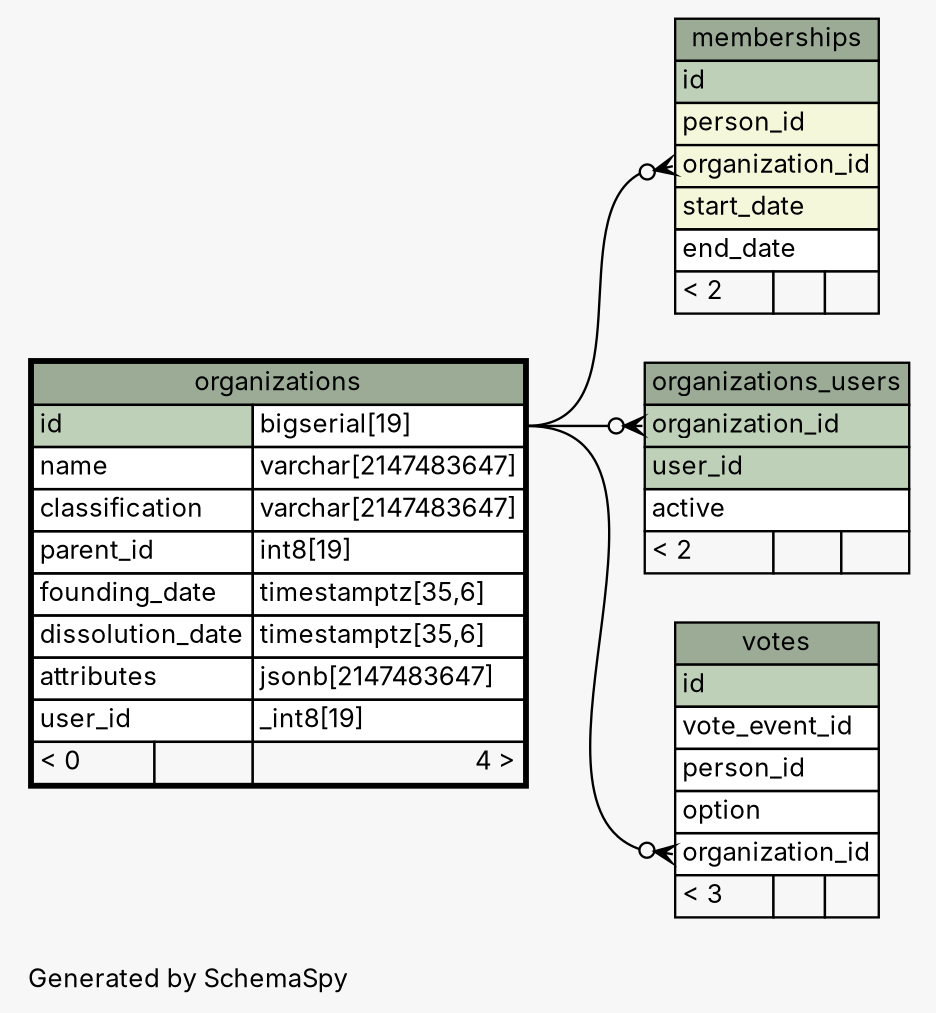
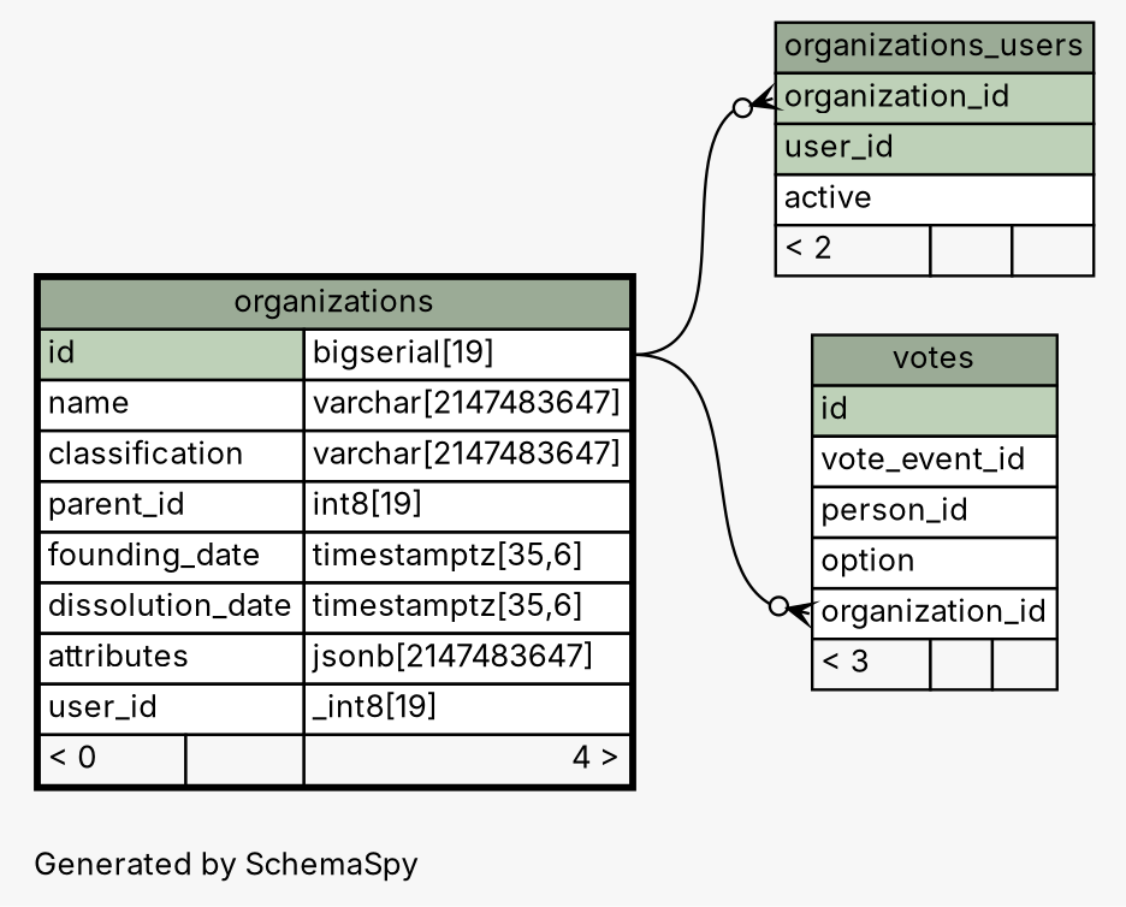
  digraph {
    bgcolor="#f7f7f7"
    fontname=Inter
    fontsize=11
    label="\nGenerated by SchemaSpy"
    labeljust=l
    nodesep=0.18
    rankdir=RL
    ranksep=0.46
    node [fontname=Inter fontsize=11 shape=plaintext]
    edge [arrowhead=none arrowsize=0.8 arrowtail=crowodot dir=back fontname=Inter headport="id.type:e" tailport="organization_id:w"]
-   n1 [label=<     <TABLE BORDER="0" CELLBORDER="1" CELLSPACING="0" BGCOLOR="#ffffff">       <TR><TD COLSPAN="3" BGCOLOR="#9bab96" ALIGN="CENTER">memberships</TD></TR>       <TR><TD PORT="id" COLSPAN="3" BGCOLOR="#bed1b8" ALIGN="LEFT">id</TD></TR>       <TR><TD PORT="person_id" COLSPAN="3" BGCOLOR="#f4f7da" ALIGN="LEFT">person_id</TD></TR>       <TR><TD PORT="organization_id" COLSPAN="3" BGCOLOR="#f4f7da" ALIGN="LEFT">organization_id</TD></TR>       <TR><TD PORT="start_date" COLSPAN="3" BGCOLOR="#f4f7da" ALIGN="LEFT">start_date</TD></TR>       <TR><TD PORT="end_date" COLSPAN="3" ALIGN="LEFT">end_date</TD></TR>       <TR><TD ALIGN="LEFT" BGCOLOR="#f7f7f7">&lt; 2</TD><TD ALIGN="RIGHT" BGCOLOR="#f7f7f7">  </TD><TD ALIGN="RIGHT" BGCOLOR="#f7f7f7">  </TD></TR>     </TABLE>>]
    n2 [label=<     <TABLE BORDER="2" CELLBORDER="1" CELLSPACING="0" BGCOLOR="#ffffff">       <TR><TD COLSPAN="3" BGCOLOR="#9bab96" ALIGN="CENTER">organizations</TD></TR>       <TR><TD PORT="id" COLSPAN="2" BGCOLOR="#bed1b8" ALIGN="LEFT">id</TD><TD PORT="id.type" ALIGN="LEFT">bigserial[19]</TD></TR>       <TR><TD PORT="name" COLSPAN="2" ALIGN="LEFT">name</TD><TD PORT="name.type" ALIGN="LEFT">varchar[2147483647]</TD></TR>       <TR><TD PORT="classification" COLSPAN="2" ALIGN="LEFT">classification</TD><TD PORT="classification.type" ALIGN="LEFT">varchar[2147483647]</TD></TR>       <TR><TD PORT="parent_id" COLSPAN="2" ALIGN="LEFT">parent_id</TD><TD PORT="parent_id.type" ALIGN="LEFT">int8[19]</TD></TR>       <TR><TD PORT="founding_date" COLSPAN="2" ALIGN="LEFT">founding_date</TD><TD PORT="founding_date.type" ALIGN="LEFT">timestamptz[35,6]</TD></TR>       <TR><TD PORT="dissolution_date" COLSPAN="2" ALIGN="LEFT">dissolution_date</TD><TD PORT="dissolution_date.type" ALIGN="LEFT">timestamptz[35,6]</TD></TR>       <TR><TD PORT="attributes" COLSPAN="2" ALIGN="LEFT">attributes</TD><TD PORT="attributes.type" ALIGN="LEFT">jsonb[2147483647]</TD></TR>       <TR><TD PORT="user_id" COLSPAN="2" ALIGN="LEFT">user_id</TD><TD PORT="user_id.type" ALIGN="LEFT">_int8[19]</TD></TR>       <TR><TD ALIGN="LEFT" BGCOLOR="#f7f7f7">&lt; 0</TD><TD ALIGN="RIGHT" BGCOLOR="#f7f7f7">  </TD><TD ALIGN="RIGHT" BGCOLOR="#f7f7f7">4 &gt;</TD></TR>     </TABLE>>]
    n3 [label=<     <TABLE BORDER="0" CELLBORDER="1" CELLSPACING="0" BGCOLOR="#ffffff">       <TR><TD COLSPAN="3" BGCOLOR="#9bab96" ALIGN="CENTER">organizations_users</TD></TR>       <TR><TD PORT="organization_id" COLSPAN="3" BGCOLOR="#bed1b8" ALIGN="LEFT">organization_id</TD></TR>       <TR><TD PORT="user_id" COLSPAN="3" BGCOLOR="#bed1b8" ALIGN="LEFT">user_id</TD></TR>       <TR><TD PORT="active" COLSPAN="3" ALIGN="LEFT">active</TD></TR>       <TR><TD ALIGN="LEFT" BGCOLOR="#f7f7f7">&lt; 2</TD><TD ALIGN="RIGHT" BGCOLOR="#f7f7f7">  </TD><TD ALIGN="RIGHT" BGCOLOR="#f7f7f7">  </TD></TR>     </TABLE>>]
    n4 [label=<     <TABLE BORDER="0" CELLBORDER="1" CELLSPACING="0" BGCOLOR="#ffffff">       <TR><TD COLSPAN="3" BGCOLOR="#9bab96" ALIGN="CENTER">votes</TD></TR>       <TR><TD PORT="id" COLSPAN="3" BGCOLOR="#bed1b8" ALIGN="LEFT">id</TD></TR>       <TR><TD PORT="vote_event_id" COLSPAN="3" ALIGN="LEFT">vote_event_id</TD></TR>       <TR><TD PORT="person_id" COLSPAN="3" ALIGN="LEFT">person_id</TD></TR>       <TR><TD PORT="option" COLSPAN="3" ALIGN="LEFT">option</TD></TR>       <TR><TD PORT="organization_id" COLSPAN="3" ALIGN="LEFT">organization_id</TD></TR>       <TR><TD ALIGN="LEFT" BGCOLOR="#f7f7f7">&lt; 3</TD><TD ALIGN="RIGHT" BGCOLOR="#f7f7f7">  </TD><TD ALIGN="RIGHT" BGCOLOR="#f7f7f7">  </TD></TR>     </TABLE>>]
-   n1 -> n2
    n3 -> n2
    n4 -> n2
  }
